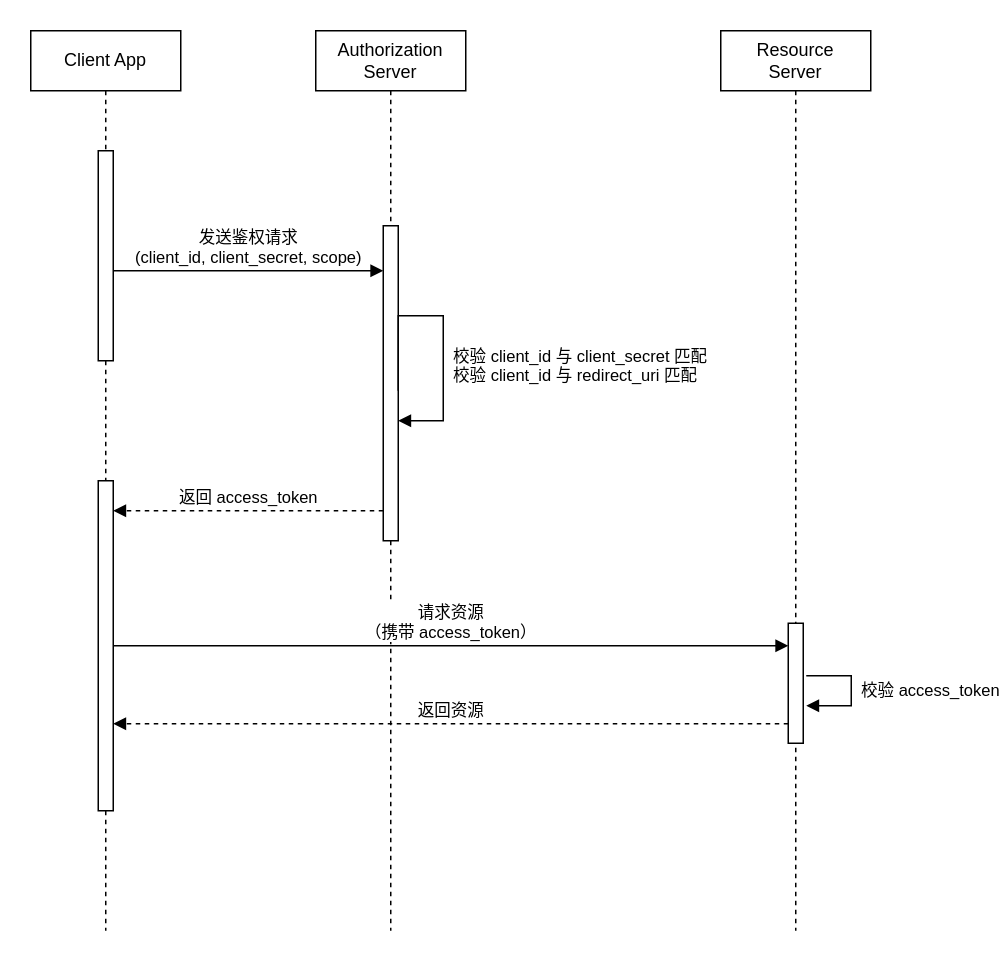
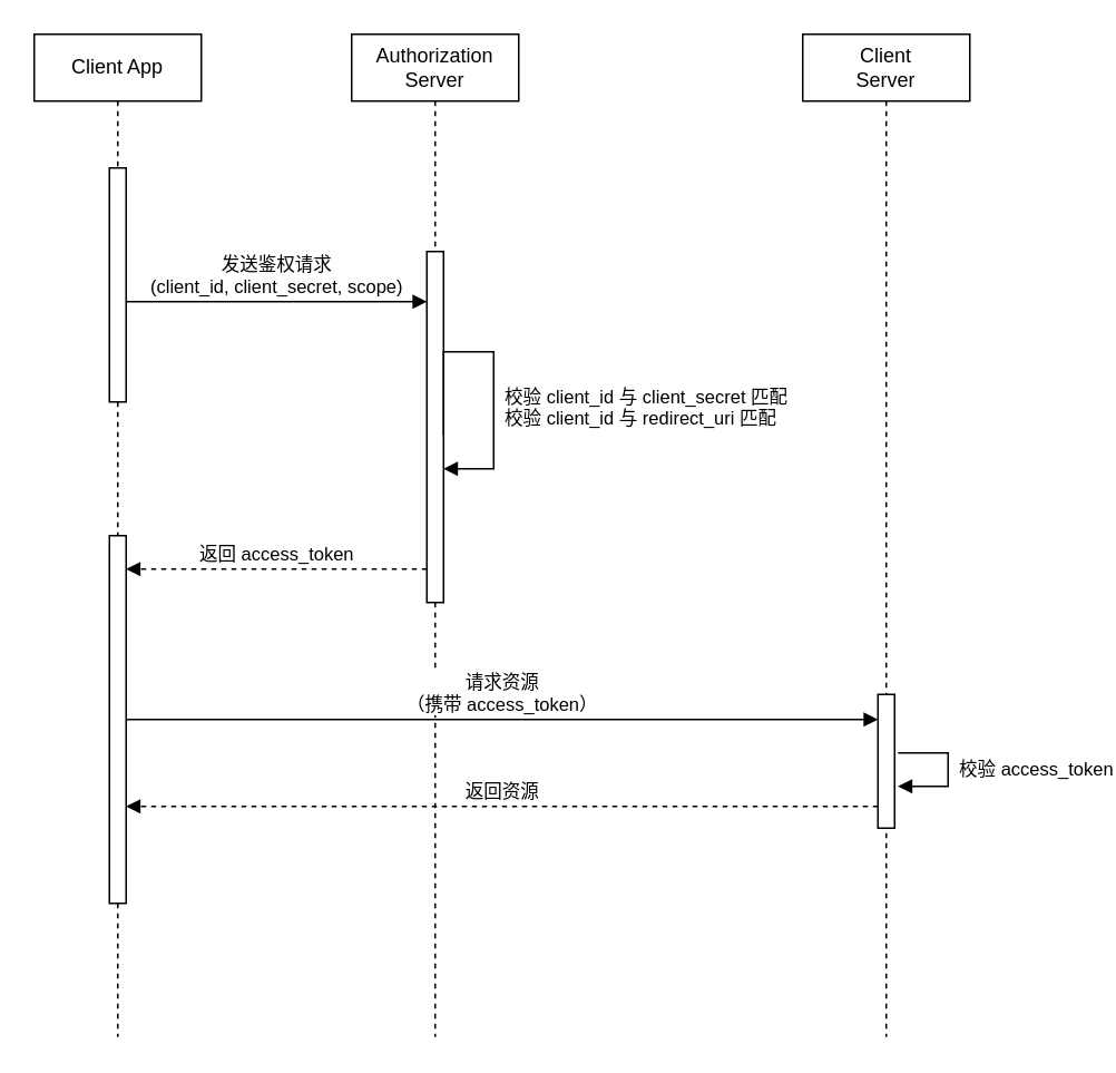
  <mxCell id="0" />
  <mxCell id="1" parent="0" />
  <mxCell id="2" value="Client App" style="shape=umlLifeline;perimeter=lifelinePerimeter;whiteSpace=wrap;html=1;container=1;collapsible=0;recursiveResize=0;outlineConnect=0;" parent="1" vertex="1"><mxGeometry x="20" y="20" width="100" height="600" as="geometry" /></mxCell>
  <mxCell id="3" value="" style="html=1;points=[];perimeter=orthogonalPerimeter;" parent="2" vertex="1"><mxGeometry x="45" y="80" width="10" height="140" as="geometry" /></mxCell>
  <mxCell id="4" value="" style="html=1;points=[];perimeter=orthogonalPerimeter;" parent="2" vertex="1"><mxGeometry x="45" y="300" width="10" height="220" as="geometry" /></mxCell>
  <mxCell id="5" value="Authorization Server" style="shape=umlLifeline;perimeter=lifelinePerimeter;whiteSpace=wrap;html=1;container=1;collapsible=0;recursiveResize=0;outlineConnect=0;" parent="1" vertex="1"><mxGeometry x="210" y="20" width="100" height="600" as="geometry" /></mxCell>
- <mxCell id="6" value="Resource&lt;br&gt;Server" style="shape=umlLifeline;perimeter=lifelinePerimeter;whiteSpace=wrap;html=1;container=1;collapsible=0;recursiveResize=0;outlineConnect=0;" parent="1" vertex="1"><mxGeometry x="480" y="20" width="100" height="600" as="geometry" /></mxCell>
+ <mxCell id="6" value="Client&lt;br&gt;Server" style="shape=umlLifeline;perimeter=lifelinePerimeter;whiteSpace=wrap;html=1;container=1;collapsible=0;recursiveResize=0;outlineConnect=0;" parent="1" vertex="1"><mxGeometry x="480" y="20" width="100" height="600" as="geometry" /></mxCell>
  <mxCell id="7" value="" style="html=1;points=[];perimeter=orthogonalPerimeter;" parent="6" vertex="1"><mxGeometry x="45" y="395" width="10" height="80" as="geometry" /></mxCell>
  <mxCell id="8" value="" style="html=1;points=[];perimeter=orthogonalPerimeter;" parent="1" vertex="1"><mxGeometry x="255" y="150" width="10" height="210" as="geometry" /></mxCell>
  <mxCell id="9" value="&amp;nbsp;校验 client_id 与 client_secret 匹配&lt;br&gt;&amp;nbsp;校验 client_id 与 redirect_uri 匹配&lt;br&gt;&amp;nbsp;" style="edgeStyle=orthogonalEdgeStyle;html=1;align=left;spacingLeft=2;endArrow=block;rounded=0;" parent="1" edge="1"><mxGeometry x="0.333" relative="1" as="geometry"><mxPoint x="265" y="260" as="sourcePoint" /><Array as="points"><mxPoint x="265" y="210" /><mxPoint x="295" y="210" /><mxPoint x="295" y="280" /></Array><mxPoint x="265" y="280" as="targetPoint" /><mxPoint as="offset" /></mxGeometry></mxCell>
  <mxCell id="10" value="返回 access_token" style="html=1;verticalAlign=bottom;endArrow=block;dashed=1;" parent="1" edge="1"><mxGeometry width="80" relative="1" as="geometry"><mxPoint x="255" y="340" as="sourcePoint" /><mxPoint x="75" y="340" as="targetPoint" /><Array as="points"><mxPoint x="200" y="340" /></Array></mxGeometry></mxCell>
  <mxCell id="11" value="请求资源&lt;br&gt;（携带 access_token）" style="html=1;verticalAlign=bottom;endArrow=block;" parent="1" edge="1"><mxGeometry width="80" relative="1" as="geometry"><mxPoint x="75" y="430" as="sourcePoint" /><mxPoint x="525" y="430" as="targetPoint" /><Array as="points"><mxPoint x="130" y="430" /></Array></mxGeometry></mxCell>
  <mxCell id="12" value="&amp;nbsp;校验 access_token" style="edgeStyle=orthogonalEdgeStyle;html=1;align=left;spacingLeft=2;endArrow=block;rounded=0;" parent="1" edge="1"><mxGeometry relative="1" as="geometry"><mxPoint x="537" y="450" as="sourcePoint" /><Array as="points"><mxPoint x="567" y="450" /></Array><mxPoint x="537" y="470" as="targetPoint" /></mxGeometry></mxCell>
  <mxCell id="13" value="返回资源" style="html=1;verticalAlign=bottom;endArrow=block;dashed=1;" parent="1" edge="1"><mxGeometry width="80" relative="1" as="geometry"><mxPoint x="525" y="482" as="sourcePoint" /><mxPoint x="75" y="482" as="targetPoint" /><Array as="points"><mxPoint x="455" y="482" /></Array></mxGeometry></mxCell>
  <mxCell id="14" value="发送鉴权请求&lt;br&gt;(client_id, client_secret, scope)" style="html=1;verticalAlign=bottom;endArrow=block;" parent="1" edge="1"><mxGeometry width="80" relative="1" as="geometry"><mxPoint x="75" y="180" as="sourcePoint" /><mxPoint x="255" y="180" as="targetPoint" /><Array as="points"><mxPoint x="130" y="180" /></Array></mxGeometry></mxCell>
